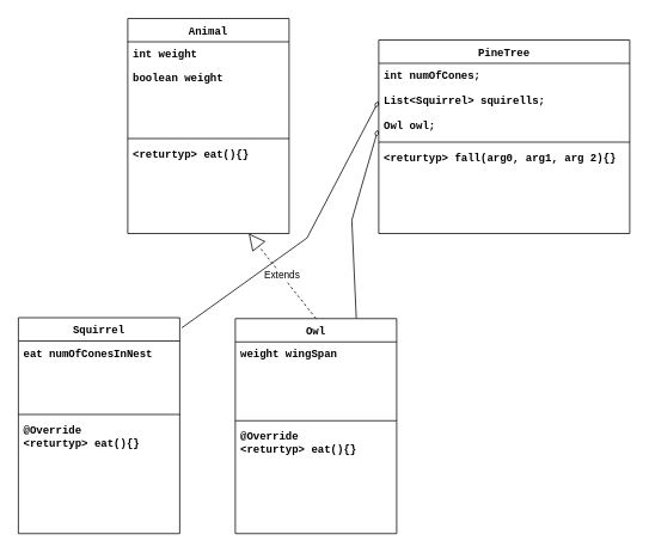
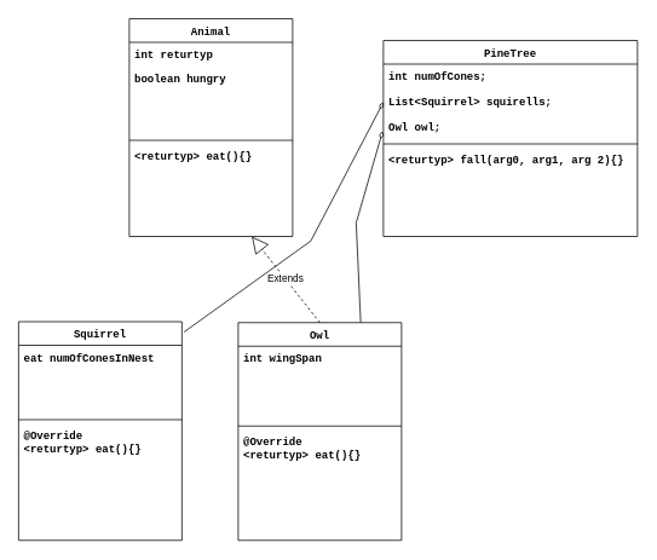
  <mxCell id="0" />
  <mxCell id="1" parent="0" />
  <mxCell id="2" value="Squirrel" style="swimlane;fontStyle=1;align=center;verticalAlign=top;childLayout=stackLayout;horizontal=1;startSize=26;horizontalStack=0;resizeParent=1;resizeLast=0;collapsible=1;marginBottom=0;rounded=0;shadow=0;strokeWidth=1;fontFamily=Courier New;fillColor=default;gradientColor=none;swimlaneFillColor=none;strokeColor=default;" parent="1" vertex="1"><mxGeometry x="20" y="354" width="180" height="241" as="geometry"><mxRectangle x="130" y="380" width="160" height="26" as="alternateBounds" /></mxGeometry></mxCell>
  <mxCell id="3" value="eat numOfConesInNest" style="text;align=left;verticalAlign=top;spacingLeft=4;spacingRight=4;overflow=hidden;rotatable=0;points=[[0,0.5],[1,0.5]];portConstraint=eastwest;rounded=0;shadow=0;html=0;fontFamily=Courier New;fontStyle=1" parent="2" vertex="1"><mxGeometry y="26" width="180" height="78" as="geometry" /></mxCell>
  <mxCell id="4" value="" style="line;html=1;strokeWidth=1;align=left;verticalAlign=middle;spacingTop=-1;spacingLeft=3;spacingRight=3;rotatable=0;labelPosition=right;points=[];portConstraint=eastwest;fontFamily=Courier New;fontStyle=1" parent="2" vertex="1"><mxGeometry y="104" width="180" height="8" as="geometry" /></mxCell>
  <mxCell id="5" value="@Override&#10;&lt;returtyp&gt; eat(){}" style="text;align=left;verticalAlign=top;spacingLeft=4;spacingRight=4;overflow=hidden;rotatable=0;points=[[0,0.5],[1,0.5]];portConstraint=eastwest;fontStyle=1;fontFamily=Courier New;" parent="2" vertex="1"><mxGeometry y="112" width="180" height="58" as="geometry" /></mxCell>
  <mxCell id="6" style="edgeStyle=none;rounded=0;orthogonalLoop=1;jettySize=auto;html=1;entryX=-0.003;entryY=0.881;entryDx=0;entryDy=0;entryPerimeter=0;exitX=0.75;exitY=0;exitDx=0;exitDy=0;endArrow=diamondThin;endFill=0;fontFamily=Courier New;fontStyle=1" parent="1" source="13" target="8" edge="1"><mxGeometry relative="1" as="geometry"><mxPoint x="512" y="355" as="sourcePoint" /><mxPoint x="610" y="180" as="targetPoint" /><Array as="points"><mxPoint x="392" y="245" /></Array></mxGeometry></mxCell>
  <mxCell id="7" value="PineTree" style="swimlane;fontStyle=1;align=center;verticalAlign=top;childLayout=stackLayout;horizontal=1;startSize=26;horizontalStack=0;resizeParent=1;resizeLast=0;collapsible=1;marginBottom=0;rounded=0;shadow=0;strokeWidth=1;fontFamily=Courier New;" parent="1" vertex="1"><mxGeometry x="422" y="44" width="280" height="216" as="geometry"><mxRectangle x="550" y="140" width="160" height="26" as="alternateBounds" /></mxGeometry></mxCell>
  <mxCell id="8" value="int numOfCones;&#10;&#10;List&lt;Squirrel&gt; squirells;&#10;&#10;Owl owl;" style="text;align=left;verticalAlign=top;spacingLeft=4;spacingRight=4;overflow=hidden;rotatable=0;points=[[0,0.5],[1,0.5]];portConstraint=eastwest;rounded=0;shadow=0;html=0;fontFamily=Courier New;fontStyle=1" parent="7" vertex="1"><mxGeometry y="26" width="280" height="84" as="geometry" /></mxCell>
  <mxCell id="9" value="" style="line;html=1;strokeWidth=1;align=left;verticalAlign=middle;spacingTop=-1;spacingLeft=3;spacingRight=3;rotatable=0;labelPosition=right;points=[];portConstraint=eastwest;fontFamily=Courier New;fontStyle=1" parent="7" vertex="1"><mxGeometry y="110" width="280" height="8" as="geometry" /></mxCell>
  <mxCell id="10" value="&lt;returtyp&gt; fall(arg0, arg1, arg 2){}" style="text;align=left;verticalAlign=top;spacingLeft=4;spacingRight=4;overflow=hidden;rotatable=0;points=[[0,0.5],[1,0.5]];portConstraint=eastwest;fontFamily=Courier New;fontStyle=1" parent="7" vertex="1"><mxGeometry y="118" width="280" height="26" as="geometry" /></mxCell>
  <mxCell id="11" style="edgeStyle=none;rounded=0;orthogonalLoop=1;jettySize=auto;html=1;exitX=0;exitY=0.5;exitDx=0;exitDy=0;fontFamily=Courier New;fontStyle=1" parent="7" edge="1"><mxGeometry relative="1" as="geometry"><mxPoint y="65" as="sourcePoint" /><mxPoint y="65" as="targetPoint" /></mxGeometry></mxCell>
  <mxCell id="12" value="" style="endArrow=diamondThin;html=1;rounded=0;entryX=0;entryY=0.5;entryDx=0;entryDy=0;exitX=1.013;exitY=0.047;exitDx=0;exitDy=0;exitPerimeter=0;fontFamily=Courier New;endFill=0;fontStyle=1;fontSize=11;" parent="1" source="2" target="8" edge="1"><mxGeometry width="50" height="50" relative="1" as="geometry"><mxPoint x="382" y="345" as="sourcePoint" /><mxPoint x="432" y="295" as="targetPoint" /><Array as="points"><mxPoint x="342" y="265" /></Array></mxGeometry></mxCell>
  <mxCell id="13" value="Owl" style="swimlane;fontStyle=1;align=center;verticalAlign=top;childLayout=stackLayout;horizontal=1;startSize=26;horizontalStack=0;resizeParent=1;resizeLast=0;collapsible=1;marginBottom=0;rounded=0;shadow=0;strokeWidth=1;fontFamily=Courier New;" parent="1" vertex="1"><mxGeometry x="262" y="355" width="180" height="240" as="geometry"><mxRectangle x="130" y="380" width="160" height="26" as="alternateBounds" /></mxGeometry></mxCell>
- <mxCell id="14" value="weight wingSpan" style="text;align=left;verticalAlign=top;spacingLeft=4;spacingRight=4;overflow=hidden;rotatable=0;points=[[0,0.5],[1,0.5]];portConstraint=eastwest;fontFamily=Courier New;fontStyle=1" parent="13" vertex="1"><mxGeometry y="26" width="180" height="84" as="geometry" /></mxCell>
+ <mxCell id="14" value="int wingSpan" style="text;align=left;verticalAlign=top;spacingLeft=4;spacingRight=4;overflow=hidden;rotatable=0;points=[[0,0.5],[1,0.5]];portConstraint=eastwest;fontFamily=Courier New;fontStyle=1" parent="13" vertex="1"><mxGeometry y="26" width="180" height="84" as="geometry" /></mxCell>
  <mxCell id="15" value="" style="line;html=1;strokeWidth=1;align=left;verticalAlign=middle;spacingTop=-1;spacingLeft=3;spacingRight=3;rotatable=0;labelPosition=right;points=[];portConstraint=eastwest;fontFamily=Courier New;fontStyle=1" parent="13" vertex="1"><mxGeometry y="110" width="180" height="8" as="geometry" /></mxCell>
  <mxCell id="16" value="@Override&#10;&lt;returtyp&gt; eat(){}" style="text;align=left;verticalAlign=top;spacingLeft=4;spacingRight=4;overflow=hidden;rotatable=0;points=[[0,0.5],[1,0.5]];portConstraint=eastwest;fontStyle=1;fontFamily=Courier New;" parent="13" vertex="1"><mxGeometry y="118" width="180" height="52" as="geometry" /></mxCell>
  <mxCell id="17" value="Animal" style="swimlane;fontStyle=1;align=center;verticalAlign=top;childLayout=stackLayout;horizontal=1;startSize=26;horizontalStack=0;resizeParent=1;resizeLast=0;collapsible=1;marginBottom=0;rounded=0;shadow=0;strokeWidth=1;fontFamily=Courier New;fillColor=default;gradientColor=none;swimlaneFillColor=none;strokeColor=default;" parent="1" vertex="1"><mxGeometry x="142" y="20" width="180" height="240" as="geometry"><mxRectangle x="130" y="380" width="160" height="26" as="alternateBounds" /></mxGeometry></mxCell>
- <mxCell id="18" value="int weight" style="text;align=left;verticalAlign=top;spacingLeft=4;spacingRight=4;overflow=hidden;rotatable=0;points=[[0,0.5],[1,0.5]];portConstraint=eastwest;fontFamily=Courier New;fontStyle=1" parent="17" vertex="1"><mxGeometry y="26" width="180" height="26" as="geometry" /></mxCell>
- <mxCell id="19" value="boolean weight" style="text;align=left;verticalAlign=top;spacingLeft=4;spacingRight=4;overflow=hidden;rotatable=0;points=[[0,0.5],[1,0.5]];portConstraint=eastwest;rounded=0;shadow=0;html=0;fontFamily=Courier New;fontStyle=1" parent="17" vertex="1"><mxGeometry y="52" width="180" height="78" as="geometry" /></mxCell>
+ <mxCell id="18" value="int returtyp" style="text;align=left;verticalAlign=top;spacingLeft=4;spacingRight=4;overflow=hidden;rotatable=0;points=[[0,0.5],[1,0.5]];portConstraint=eastwest;fontFamily=Courier New;fontStyle=1" parent="17" vertex="1"><mxGeometry y="26" width="180" height="26" as="geometry" /></mxCell>
+ <mxCell id="19" value="boolean hungry" style="text;align=left;verticalAlign=top;spacingLeft=4;spacingRight=4;overflow=hidden;rotatable=0;points=[[0,0.5],[1,0.5]];portConstraint=eastwest;rounded=0;shadow=0;html=0;fontFamily=Courier New;fontStyle=1" parent="17" vertex="1"><mxGeometry y="52" width="180" height="78" as="geometry" /></mxCell>
  <mxCell id="20" value="" style="line;html=1;strokeWidth=1;align=left;verticalAlign=middle;spacingTop=-1;spacingLeft=3;spacingRight=3;rotatable=0;labelPosition=right;points=[];portConstraint=eastwest;fontFamily=Courier New;fontStyle=1" parent="17" vertex="1"><mxGeometry y="130" width="180" height="8" as="geometry" /></mxCell>
  <mxCell id="21" value="&lt;returtyp&gt; eat(){}" style="text;align=left;verticalAlign=top;spacingLeft=4;spacingRight=4;overflow=hidden;rotatable=0;points=[[0,0.5],[1,0.5]];portConstraint=eastwest;fontStyle=1;fontFamily=Courier New;" parent="17" vertex="1"><mxGeometry y="138" width="180" height="26" as="geometry" /></mxCell>
  <mxCell id="22" value="Extends" style="endArrow=block;endSize=16;endFill=0;html=1;rounded=1;strokeColor=default;entryX=0.75;entryY=1;entryDx=0;entryDy=0;exitX=0.5;exitY=0;exitDx=0;exitDy=0;dashed=1;" parent="1" source="13" target="17" edge="1"><mxGeometry width="160" relative="1" as="geometry"><mxPoint x="232" y="375" as="sourcePoint" /><mxPoint x="392" y="375" as="targetPoint" /></mxGeometry></mxCell>
